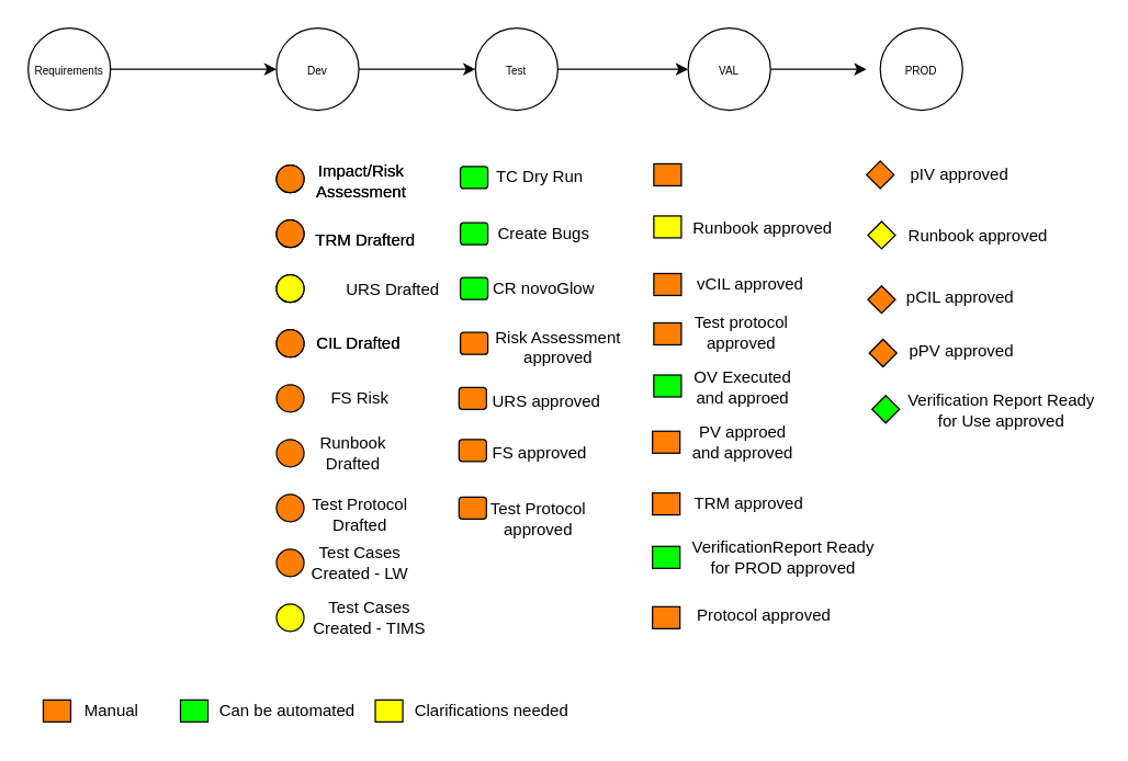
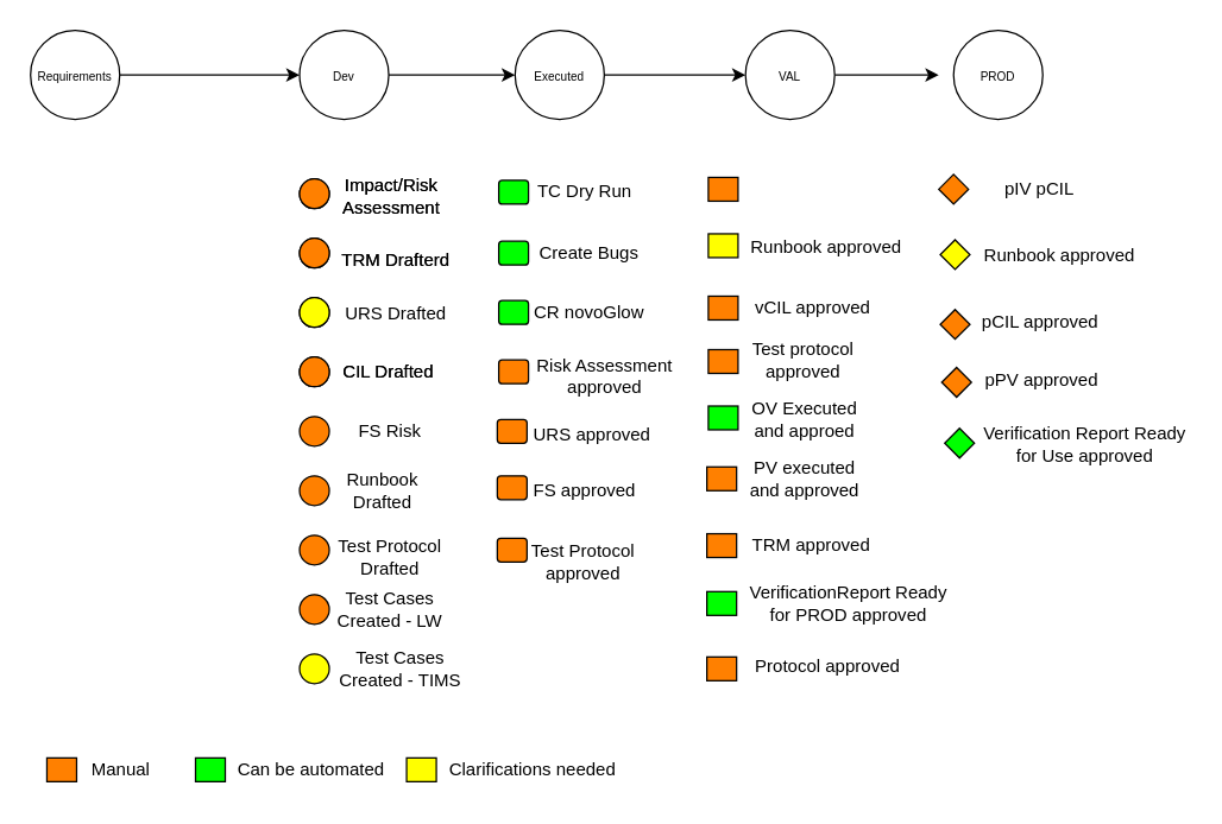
  <mxCell id="0" />
  <mxCell id="1" parent="0" />
  <mxCell id="2" style="edgeStyle=orthogonalEdgeStyle;rounded=0;orthogonalLoop=1;jettySize=auto;html=1;entryX=0;entryY=0.5;entryDx=0;entryDy=0;" edge="1" parent="1" source="3" target="7"><mxGeometry relative="1" as="geometry" /></mxCell>
  <mxCell id="3" value="" style="ellipse;whiteSpace=wrap;html=1;aspect=fixed;" parent="1" vertex="1"><mxGeometry x="20" y="20" width="60" height="60" as="geometry" /></mxCell>
  <mxCell id="4" value="&lt;font style=&quot;font-size: 8px;&quot;&gt;Requirements&lt;/font&gt;" style="text;html=1;strokeColor=none;fillColor=none;align=center;verticalAlign=middle;whiteSpace=wrap;rounded=0;" parent="1" vertex="1"><mxGeometry x="20" y="35" width="60" height="30" as="geometry" /></mxCell>
  <mxCell id="5" style="edgeStyle=orthogonalEdgeStyle;rounded=0;orthogonalLoop=1;jettySize=auto;html=1;entryX=0;entryY=0.5;entryDx=0;entryDy=0;" edge="1" parent="1" source="6" target="10"><mxGeometry relative="1" as="geometry" /></mxCell>
  <mxCell id="6" value="" style="ellipse;whiteSpace=wrap;html=1;aspect=fixed;" parent="1" vertex="1"><mxGeometry x="201" y="20" width="60" height="60" as="geometry" /></mxCell>
  <mxCell id="7" value="&lt;font style=&quot;font-size: 8px;&quot;&gt;Dev&lt;/font&gt;" style="text;html=1;strokeColor=none;fillColor=none;align=center;verticalAlign=middle;whiteSpace=wrap;rounded=0;" parent="1" vertex="1"><mxGeometry x="201" y="35" width="60" height="30" as="geometry" /></mxCell>
  <mxCell id="8" style="edgeStyle=orthogonalEdgeStyle;rounded=0;orthogonalLoop=1;jettySize=auto;html=1;entryX=0;entryY=0.5;entryDx=0;entryDy=0;" edge="1" parent="1" source="9" target="13"><mxGeometry relative="1" as="geometry" /></mxCell>
  <mxCell id="9" value="" style="ellipse;whiteSpace=wrap;html=1;aspect=fixed;" parent="1" vertex="1"><mxGeometry x="346" y="20" width="60" height="60" as="geometry" /></mxCell>
- <mxCell id="10" value="&lt;font style=&quot;font-size: 8px;&quot;&gt;Test&lt;/font&gt;" style="text;html=1;strokeColor=none;fillColor=none;align=center;verticalAlign=middle;whiteSpace=wrap;rounded=0;" parent="1" vertex="1"><mxGeometry x="346" y="35" width="60" height="30" as="geometry" /></mxCell>
+ <mxCell id="10" value="&lt;font style=&quot;font-size: 8px;&quot;&gt;Executed&lt;/font&gt;" style="text;html=1;strokeColor=none;fillColor=none;align=center;verticalAlign=middle;whiteSpace=wrap;rounded=0;" parent="1" vertex="1"><mxGeometry x="346" y="35" width="60" height="30" as="geometry" /></mxCell>
  <mxCell id="11" style="edgeStyle=orthogonalEdgeStyle;rounded=0;orthogonalLoop=1;jettySize=auto;html=1;" edge="1" parent="1" source="12"><mxGeometry relative="1" as="geometry"><mxPoint x="631" y="50" as="targetPoint" /></mxGeometry></mxCell>
  <mxCell id="12" value="" style="ellipse;whiteSpace=wrap;html=1;aspect=fixed;" parent="1" vertex="1"><mxGeometry x="501" y="20" width="60" height="60" as="geometry" /></mxCell>
  <mxCell id="13" value="&lt;font style=&quot;font-size: 8px;&quot;&gt;VAL&lt;/font&gt;" style="text;html=1;strokeColor=none;fillColor=none;align=center;verticalAlign=middle;whiteSpace=wrap;rounded=0;" parent="1" vertex="1"><mxGeometry x="501" y="35" width="60" height="30" as="geometry" /></mxCell>
  <mxCell id="14" value="" style="ellipse;whiteSpace=wrap;html=1;aspect=fixed;" parent="1" vertex="1"><mxGeometry x="641" y="20" width="60" height="60" as="geometry" /></mxCell>
  <mxCell id="15" value="&lt;font style=&quot;font-size: 8px;&quot;&gt;PROD&lt;/font&gt;" style="text;html=1;strokeColor=none;fillColor=none;align=center;verticalAlign=middle;whiteSpace=wrap;rounded=0;" parent="1" vertex="1"><mxGeometry x="641" y="35" width="60" height="30" as="geometry" /></mxCell>
  <mxCell id="16" value="" style="ellipse;whiteSpace=wrap;html=1;aspect=fixed;fillColor=#FF8000;" parent="1" vertex="1"><mxGeometry x="201" y="120" width="20" height="20" as="geometry" /></mxCell>
  <mxCell id="17" value="" style="ellipse;whiteSpace=wrap;html=1;aspect=fixed;fillColor=#FF8000;" parent="1" vertex="1"><mxGeometry x="201" y="160" width="20" height="20" as="geometry" /></mxCell>
  <mxCell id="18" value="" style="ellipse;whiteSpace=wrap;html=1;aspect=fixed;fillColor=#FF8000;" parent="1" vertex="1"><mxGeometry x="201" y="200" width="20" height="20" as="geometry" /></mxCell>
  <mxCell id="19" value="" style="ellipse;whiteSpace=wrap;html=1;aspect=fixed;fillColor=#FF8000;" parent="1" vertex="1"><mxGeometry x="201" y="240" width="20" height="20" as="geometry" /></mxCell>
  <mxCell id="20" value="" style="ellipse;whiteSpace=wrap;html=1;aspect=fixed;fillColor=#FF8000;" parent="1" vertex="1"><mxGeometry x="201" y="280" width="20" height="20" as="geometry" /></mxCell>
  <mxCell id="21" value="" style="ellipse;whiteSpace=wrap;html=1;aspect=fixed;fillColor=#FF8000;" parent="1" vertex="1"><mxGeometry x="201" y="320" width="20" height="20" as="geometry" /></mxCell>
  <mxCell id="22" value="" style="ellipse;whiteSpace=wrap;html=1;aspect=fixed;fillColor=#FF8000;" parent="1" vertex="1"><mxGeometry x="201" y="360" width="20" height="20" as="geometry" /></mxCell>
  <mxCell id="23" value="" style="ellipse;whiteSpace=wrap;html=1;aspect=fixed;fillColor=#FF8000;" parent="1" vertex="1"><mxGeometry x="201" y="400" width="20" height="20" as="geometry" /></mxCell>
  <mxCell id="24" value="" style="ellipse;whiteSpace=wrap;html=1;aspect=fixed;fillColor=#FFFF00;" parent="1" vertex="1"><mxGeometry x="201" y="440" width="20" height="20" as="geometry" /></mxCell>
  <mxCell id="25" value="Impact/Risk Assessment" style="text;html=1;strokeColor=none;fillColor=none;align=center;verticalAlign=middle;whiteSpace=wrap;rounded=0;" parent="1" vertex="1"><mxGeometry x="233" y="117" width="60" height="30" as="geometry" /></mxCell>
  <mxCell id="26" value="TRM Drafterd" style="text;html=1;strokeColor=none;fillColor=none;align=center;verticalAlign=middle;whiteSpace=wrap;rounded=0;" vertex="1" parent="1"><mxGeometry x="224" y="160" width="84" height="30" as="geometry" /></mxCell>
- <mxCell id="27" value="URS Drafted" style="text;html=1;strokeColor=none;fillColor=none;align=center;verticalAlign=middle;whiteSpace=wrap;rounded=0;" vertex="1" parent="1"><mxGeometry x="249" y="196" width="74" height="30" as="geometry" /></mxCell>
+ <mxCell id="27" value="URS Drafted" style="text;html=1;strokeColor=none;fillColor=none;align=center;verticalAlign=middle;whiteSpace=wrap;rounded=0;" vertex="1" parent="1"><mxGeometry x="229" y="196" width="74" height="30" as="geometry" /></mxCell>
  <mxCell id="28" value="CIL Drafted" style="text;html=1;strokeColor=none;fillColor=none;align=center;verticalAlign=middle;whiteSpace=wrap;rounded=0;" vertex="1" parent="1"><mxGeometry x="224" y="235" width="74" height="30" as="geometry" /></mxCell>
  <mxCell id="29" value="FS Risk" style="text;html=1;strokeColor=none;fillColor=none;align=center;verticalAlign=middle;whiteSpace=wrap;rounded=0;" vertex="1" parent="1"><mxGeometry x="225" y="275" width="74" height="30" as="geometry" /></mxCell>
  <mxCell id="30" value="Runbook Drafted" style="text;html=1;strokeColor=none;fillColor=none;align=center;verticalAlign=middle;whiteSpace=wrap;rounded=0;" vertex="1" parent="1"><mxGeometry x="220" y="315" width="74" height="30" as="geometry" /></mxCell>
  <mxCell id="31" value="Test Protocol Drafted" style="text;html=1;strokeColor=none;fillColor=none;align=center;verticalAlign=middle;whiteSpace=wrap;rounded=0;" vertex="1" parent="1"><mxGeometry x="225" y="360" width="74" height="30" as="geometry" /></mxCell>
  <mxCell id="32" value="Test Cases Created - LW" style="text;html=1;strokeColor=none;fillColor=none;align=center;verticalAlign=middle;whiteSpace=wrap;rounded=0;" vertex="1" parent="1"><mxGeometry x="225" y="395" width="74" height="30" as="geometry" /></mxCell>
  <mxCell id="33" value="Test Cases Created - TIMS" style="text;html=1;strokeColor=none;fillColor=none;align=center;verticalAlign=middle;whiteSpace=wrap;rounded=0;" vertex="1" parent="1"><mxGeometry x="227" y="435" width="84" height="30" as="geometry" /></mxCell>
  <mxCell id="34" value="Impact/Risk Assessment" style="text;html=1;strokeColor=none;fillColor=none;align=center;verticalAlign=middle;whiteSpace=wrap;rounded=0;" vertex="1" parent="1"><mxGeometry x="233" y="117" width="60" height="30" as="geometry" /></mxCell>
  <mxCell id="35" value="" style="ellipse;whiteSpace=wrap;html=1;aspect=fixed;fillColor=#FF8000;" vertex="1" parent="1"><mxGeometry x="201" y="120" width="20" height="20" as="geometry" /></mxCell>
  <mxCell id="36" value="" style="ellipse;whiteSpace=wrap;html=1;aspect=fixed;fillColor=#FF8000;" vertex="1" parent="1"><mxGeometry x="201" y="160" width="20" height="20" as="geometry" /></mxCell>
  <mxCell id="37" value="TRM Drafterd" style="text;html=1;strokeColor=none;fillColor=none;align=center;verticalAlign=middle;whiteSpace=wrap;rounded=0;" vertex="1" parent="1"><mxGeometry x="224" y="160" width="84" height="30" as="geometry" /></mxCell>
  <mxCell id="38" value="" style="ellipse;whiteSpace=wrap;html=1;aspect=fixed;fillColor=#FFFF00;" vertex="1" parent="1"><mxGeometry x="201" y="200" width="20" height="20" as="geometry" /></mxCell>
  <mxCell id="39" value="" style="ellipse;whiteSpace=wrap;html=1;aspect=fixed;fillColor=#FF8000;" vertex="1" parent="1"><mxGeometry x="201" y="240" width="20" height="20" as="geometry" /></mxCell>
  <mxCell id="40" value="CIL Drafted" style="text;html=1;strokeColor=none;fillColor=none;align=center;verticalAlign=middle;whiteSpace=wrap;rounded=0;" vertex="1" parent="1"><mxGeometry x="224" y="235" width="74" height="30" as="geometry" /></mxCell>
  <mxCell id="41" value="OV Executed and approed" style="text;html=1;strokeColor=none;fillColor=none;align=center;verticalAlign=middle;whiteSpace=wrap;rounded=0;" vertex="1" parent="1"><mxGeometry x="504" y="267" width="74" height="30" as="geometry" /></mxCell>
- <mxCell id="42" value="PV approed and approved" style="text;html=1;strokeColor=none;fillColor=none;align=center;verticalAlign=middle;whiteSpace=wrap;rounded=0;" vertex="1" parent="1"><mxGeometry x="498" y="307" width="86" height="30" as="geometry" /></mxCell>
+ <mxCell id="42" value="PV executed and approved" style="text;html=1;strokeColor=none;fillColor=none;align=center;verticalAlign=middle;whiteSpace=wrap;rounded=0;" vertex="1" parent="1"><mxGeometry x="498" y="307" width="86" height="30" as="geometry" /></mxCell>
  <mxCell id="43" value="TRM approved" style="text;html=1;strokeColor=none;fillColor=none;align=center;verticalAlign=middle;whiteSpace=wrap;rounded=0;" vertex="1" parent="1"><mxGeometry x="500" y="352" width="91" height="30" as="geometry" /></mxCell>
  <mxCell id="44" value="VerificationReport Ready for PROD approved" style="text;html=1;strokeColor=none;fillColor=none;align=center;verticalAlign=middle;whiteSpace=wrap;rounded=0;" vertex="1" parent="1"><mxGeometry x="500" y="391" width="141" height="30" as="geometry" /></mxCell>
  <mxCell id="45" value="Protocol approved" style="text;html=1;strokeColor=none;fillColor=none;align=center;verticalAlign=middle;whiteSpace=wrap;rounded=0;" vertex="1" parent="1"><mxGeometry x="502" y="434" width="109" height="30" as="geometry" /></mxCell>
  <mxCell id="46" value="Runbook approved" style="text;html=1;strokeColor=none;fillColor=none;align=center;verticalAlign=middle;whiteSpace=wrap;rounded=0;" vertex="1" parent="1"><mxGeometry x="501" y="151" width="109" height="30" as="geometry" /></mxCell>
  <mxCell id="47" value="vCIL approved" style="text;html=1;strokeColor=none;fillColor=none;align=center;verticalAlign=middle;whiteSpace=wrap;rounded=0;" vertex="1" parent="1"><mxGeometry x="502" y="192" width="89" height="30" as="geometry" /></mxCell>
  <mxCell id="48" value="Test protocol approved" style="text;html=1;strokeColor=none;fillColor=none;align=center;verticalAlign=middle;whiteSpace=wrap;rounded=0;" vertex="1" parent="1"><mxGeometry x="503" y="227" width="74" height="30" as="geometry" /></mxCell>
  <mxCell id="49" value="" style="rounded=1;whiteSpace=wrap;html=1;fillColor=#FFFF00;arcSize=0;" vertex="1" parent="1"><mxGeometry x="476" y="157" width="20" height="16" as="geometry" /></mxCell>
  <mxCell id="50" value="" style="rounded=1;whiteSpace=wrap;html=1;fillColor=#00FF00;arcSize=0;" vertex="1" parent="1"><mxGeometry x="476" y="273" width="20" height="16" as="geometry" /></mxCell>
  <mxCell id="51" value="" style="rounded=1;whiteSpace=wrap;html=1;fillColor=#FF8000;arcSize=0;" vertex="1" parent="1"><mxGeometry x="476" y="119" width="20" height="16" as="geometry" /></mxCell>
  <mxCell id="52" value="" style="rounded=1;whiteSpace=wrap;html=1;fillColor=#FF8000;arcSize=0;" vertex="1" parent="1"><mxGeometry x="476" y="199" width="20" height="16" as="geometry" /></mxCell>
  <mxCell id="53" value="" style="rounded=1;whiteSpace=wrap;html=1;fillColor=#FF8000;arcSize=0;" vertex="1" parent="1"><mxGeometry x="476" y="235" width="20" height="16" as="geometry" /></mxCell>
  <mxCell id="54" value="" style="rounded=1;whiteSpace=wrap;html=1;fillColor=#FF8000;arcSize=0;" vertex="1" parent="1"><mxGeometry x="475" y="314" width="20" height="16" as="geometry" /></mxCell>
  <mxCell id="55" value="" style="rounded=1;whiteSpace=wrap;html=1;fillColor=#FF8000;arcSize=0;" vertex="1" parent="1"><mxGeometry x="475" y="359" width="20" height="16" as="geometry" /></mxCell>
  <mxCell id="56" value="" style="rounded=1;whiteSpace=wrap;html=1;fillColor=#00FF00;arcSize=0;" vertex="1" parent="1"><mxGeometry x="475" y="398" width="20" height="16" as="geometry" /></mxCell>
  <mxCell id="57" value="" style="rounded=1;whiteSpace=wrap;html=1;fillColor=#FF8000;arcSize=0;" vertex="1" parent="1"><mxGeometry x="475" y="442" width="20" height="16" as="geometry" /></mxCell>
  <mxCell id="58" value="URS approved" style="text;html=1;strokeColor=none;fillColor=none;align=center;verticalAlign=middle;whiteSpace=wrap;rounded=0;" vertex="1" parent="1"><mxGeometry x="355" y="278" width="86" height="30" as="geometry" /></mxCell>
  <mxCell id="59" value="FS approved" style="text;html=1;strokeColor=none;fillColor=none;align=center;verticalAlign=middle;whiteSpace=wrap;rounded=0;" vertex="1" parent="1"><mxGeometry x="356" y="315" width="74" height="30" as="geometry" /></mxCell>
  <mxCell id="60" value="Test Protocol approved" style="text;html=1;strokeColor=none;fillColor=none;align=center;verticalAlign=middle;whiteSpace=wrap;rounded=0;" vertex="1" parent="1"><mxGeometry x="355" y="363" width="74" height="30" as="geometry" /></mxCell>
  <mxCell id="61" value="TC Dry Run" style="text;html=1;strokeColor=none;fillColor=none;align=center;verticalAlign=middle;whiteSpace=wrap;rounded=0;" vertex="1" parent="1"><mxGeometry x="359" y="114" width="68" height="30" as="geometry" /></mxCell>
  <mxCell id="62" value="Create Bugs" style="text;html=1;strokeColor=none;fillColor=none;align=center;verticalAlign=middle;whiteSpace=wrap;rounded=0;" vertex="1" parent="1"><mxGeometry x="354" y="155" width="84" height="30" as="geometry" /></mxCell>
  <mxCell id="63" value="CR novoGlow" style="text;html=1;strokeColor=none;fillColor=none;align=center;verticalAlign=middle;whiteSpace=wrap;rounded=0;" vertex="1" parent="1"><mxGeometry x="354" y="195" width="84" height="30" as="geometry" /></mxCell>
  <mxCell id="64" value="Risk Assessment approved" style="text;html=1;strokeColor=none;fillColor=none;align=center;verticalAlign=middle;whiteSpace=wrap;rounded=0;" vertex="1" parent="1"><mxGeometry x="358" y="238" width="97" height="30" as="geometry" /></mxCell>
  <mxCell id="65" value="" style="rounded=1;whiteSpace=wrap;html=1;fillColor=#00FF00;" vertex="1" parent="1"><mxGeometry x="335" y="121" width="20" height="16" as="geometry" /></mxCell>
  <mxCell id="66" value="" style="rounded=1;whiteSpace=wrap;html=1;fillColor=#00FF00;" vertex="1" parent="1"><mxGeometry x="335" y="162" width="20" height="16" as="geometry" /></mxCell>
  <mxCell id="67" value="" style="rounded=1;whiteSpace=wrap;html=1;fillColor=#00FF00;" vertex="1" parent="1"><mxGeometry x="335" y="202" width="20" height="16" as="geometry" /></mxCell>
  <mxCell id="68" value="" style="rounded=1;whiteSpace=wrap;html=1;fillColor=#FF8000;" vertex="1" parent="1"><mxGeometry x="335" y="242" width="20" height="16" as="geometry" /></mxCell>
  <mxCell id="69" value="" style="rounded=1;whiteSpace=wrap;html=1;fillColor=#FF8000;" vertex="1" parent="1"><mxGeometry x="334" y="282" width="20" height="16" as="geometry" /></mxCell>
  <mxCell id="70" value="" style="rounded=1;whiteSpace=wrap;html=1;fillColor=#FF8000;" vertex="1" parent="1"><mxGeometry x="334" y="320" width="20" height="16" as="geometry" /></mxCell>
  <mxCell id="71" value="" style="rounded=1;whiteSpace=wrap;html=1;fillColor=#FF8000;" vertex="1" parent="1"><mxGeometry x="334" y="362" width="20" height="16" as="geometry" /></mxCell>
  <mxCell id="72" value="" style="rhombus;whiteSpace=wrap;html=1;fillColor=#FF8000;" vertex="1" parent="1"><mxGeometry x="631" y="117" width="20" height="20" as="geometry" /></mxCell>
- <mxCell id="73" value="pIV approved" style="text;html=1;strokeColor=none;fillColor=none;align=center;verticalAlign=middle;whiteSpace=wrap;rounded=0;" vertex="1" parent="1"><mxGeometry x="659" y="112" width="80" height="30" as="geometry" /></mxCell>
+ <mxCell id="73" value="pIV pCIL" style="text;html=1;strokeColor=none;fillColor=none;align=center;verticalAlign=middle;whiteSpace=wrap;rounded=0;" vertex="1" parent="1"><mxGeometry x="659" y="112" width="80" height="30" as="geometry" /></mxCell>
  <mxCell id="74" value="" style="rhombus;whiteSpace=wrap;html=1;fillColor=#FFFF00;" vertex="1" parent="1"><mxGeometry x="632" y="161" width="20" height="20" as="geometry" /></mxCell>
  <mxCell id="75" value="Runbook approved" style="text;html=1;strokeColor=none;fillColor=none;align=center;verticalAlign=middle;whiteSpace=wrap;rounded=0;" vertex="1" parent="1"><mxGeometry x="652" y="157" width="121" height="30" as="geometry" /></mxCell>
  <mxCell id="76" value="" style="rhombus;whiteSpace=wrap;html=1;fillColor=#FF8000;" vertex="1" parent="1"><mxGeometry x="632" y="208" width="20" height="20" as="geometry" /></mxCell>
  <mxCell id="77" value="pCIL approved" style="text;html=1;strokeColor=none;fillColor=none;align=center;verticalAlign=middle;whiteSpace=wrap;rounded=0;" vertex="1" parent="1"><mxGeometry x="653.5" y="202" width="91" height="30" as="geometry" /></mxCell>
  <mxCell id="78" value="" style="rhombus;whiteSpace=wrap;html=1;fillColor=#FF8000;" vertex="1" parent="1"><mxGeometry x="633" y="247" width="20" height="20" as="geometry" /></mxCell>
  <mxCell id="79" value="pPV approved" style="text;html=1;strokeColor=none;fillColor=none;align=center;verticalAlign=middle;whiteSpace=wrap;rounded=0;" vertex="1" parent="1"><mxGeometry x="654.5" y="241" width="91" height="30" as="geometry" /></mxCell>
  <mxCell id="80" value="" style="rhombus;whiteSpace=wrap;html=1;fillColor=#00FF00;" vertex="1" parent="1"><mxGeometry x="635" y="288" width="20" height="20" as="geometry" /></mxCell>
  <mxCell id="81" value="Verification Report Ready for Use approved" style="text;html=1;strokeColor=none;fillColor=none;align=center;verticalAlign=middle;whiteSpace=wrap;rounded=0;" vertex="1" parent="1"><mxGeometry x="659" y="284" width="141" height="30" as="geometry" /></mxCell>
  <mxCell id="82" value="" style="rounded=1;whiteSpace=wrap;html=1;fillColor=#FFFF00;arcSize=0;" vertex="1" parent="1"><mxGeometry x="273" y="510" width="20" height="16" as="geometry" /></mxCell>
  <mxCell id="83" value="" style="rounded=1;whiteSpace=wrap;html=1;fillColor=#00FF00;arcSize=0;" vertex="1" parent="1"><mxGeometry x="131" y="510" width="20" height="16" as="geometry" /></mxCell>
  <mxCell id="84" value="" style="rounded=1;whiteSpace=wrap;html=1;fillColor=#FF8000;arcSize=0;" vertex="1" parent="1"><mxGeometry x="31" y="510" width="20" height="16" as="geometry" /></mxCell>
  <mxCell id="85" value="Manual" style="text;html=1;strokeColor=none;fillColor=none;align=center;verticalAlign=middle;whiteSpace=wrap;rounded=0;" vertex="1" parent="1"><mxGeometry x="41" y="503" width="80" height="30" as="geometry" /></mxCell>
  <mxCell id="86" value="Can be automated" style="text;html=1;strokeColor=none;fillColor=none;align=center;verticalAlign=middle;whiteSpace=wrap;rounded=0;" vertex="1" parent="1"><mxGeometry x="149" y="503" width="120" height="30" as="geometry" /></mxCell>
  <mxCell id="87" value="Clarifications needed" style="text;html=1;strokeColor=none;fillColor=none;align=center;verticalAlign=middle;whiteSpace=wrap;rounded=0;" vertex="1" parent="1"><mxGeometry x="298" y="503" width="120" height="30" as="geometry" /></mxCell>
